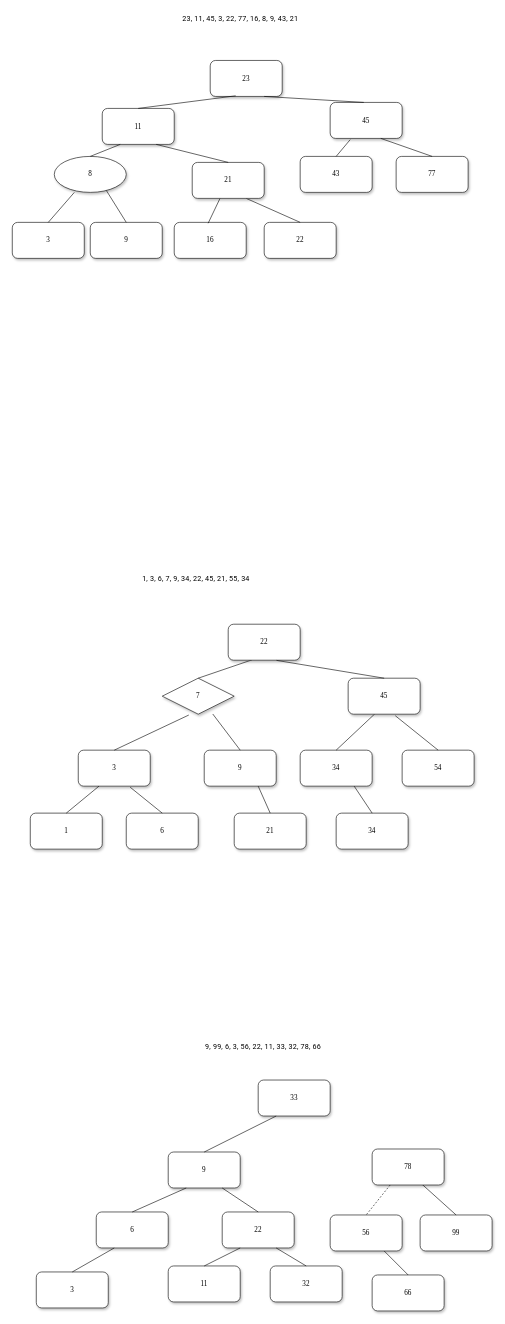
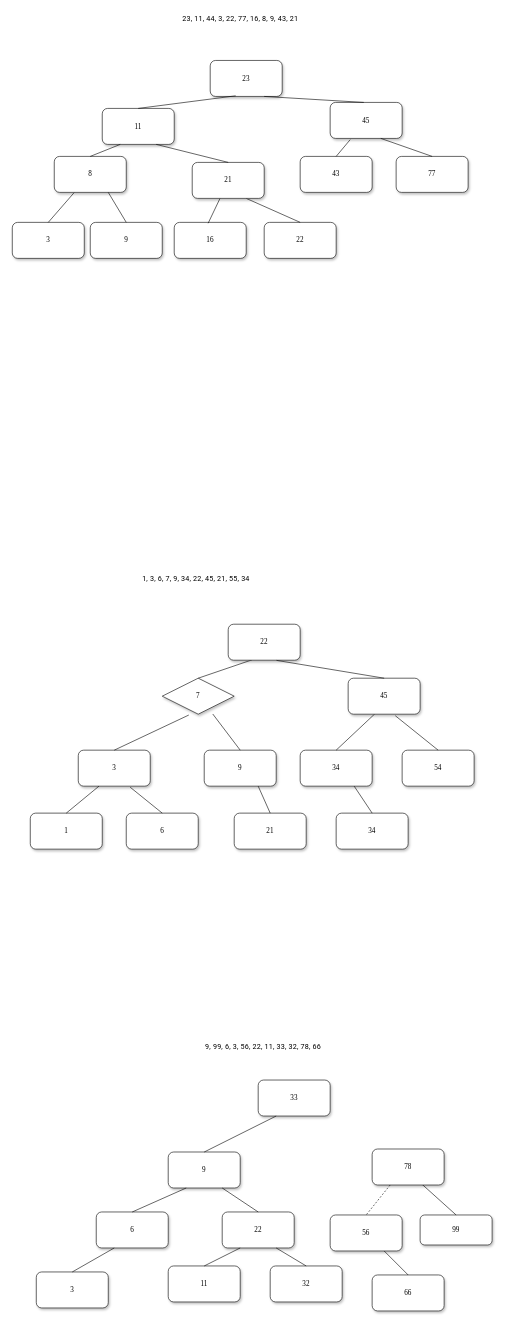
  <mxCell id="0" />
  <mxCell id="1" parent="0" />
- <mxCell id="2" value="&lt;span style=&quot;font-family: &amp;#34;roboto&amp;#34; , &amp;#34;arial&amp;#34; , sans-serif ; letter-spacing: 0.3px&quot;&gt;23, 11, 45, 3, 22, 77, 16, 8, 9, 43, 21&lt;/span&gt;" style="text;html=1;align=center;verticalAlign=middle;resizable=0;points=[];autosize=1;" vertex="1" parent="1"><mxGeometry x="290" y="20" width="220" height="20" as="geometry" /></mxCell>
+ <mxCell id="2" value="&lt;span style=&quot;font-family: &amp;#34;roboto&amp;#34; , &amp;#34;arial&amp;#34; , sans-serif ; letter-spacing: 0.3px&quot;&gt;23, 11, 44, 3, 22, 77, 16, 8, 9, 43, 21&lt;/span&gt;" style="text;html=1;align=center;verticalAlign=middle;resizable=0;points=[];autosize=1;" vertex="1" parent="1"><mxGeometry x="290" y="20" width="220" height="20" as="geometry" /></mxCell>
  <mxCell id="3" value="&lt;meta charset=&quot;utf-8&quot; style=&quot;&quot;&gt;&lt;span style=&quot;font-family: Roboto, Arial, sans-serif; font-size: 12px; font-style: normal; font-variant-ligatures: normal; font-variant-caps: normal; font-weight: 400; letter-spacing: 0.3px; orphans: 2; text-align: start; text-indent: 0px; text-transform: none; widows: 2; word-spacing: 0px; -webkit-text-stroke-width: 0px; text-decoration-style: initial; text-decoration-color: initial; float: none; display: inline !important;&quot;&gt;1, 3, 6, 7, 9, 34, 22, 45, 21, 55, 34&lt;/span&gt;" style="text;whiteSpace=wrap;html=1;" vertex="1" parent="1"><mxGeometry x="235" y="950" width="220" height="30" as="geometry" /></mxCell>
  <mxCell id="4" value="23" style="whiteSpace=wrap;html=1;rounded=1;shadow=1;labelBackgroundColor=none;strokeWidth=1;fontFamily=Verdana;fontSize=12;align=center;" vertex="1" parent="1"><mxGeometry x="350" y="100" width="120" height="60" as="geometry" /></mxCell>
  <mxCell id="5" value="&lt;meta charset=&quot;utf-8&quot; style=&quot;&quot;&gt;&lt;span style=&quot;font-family: Roboto, Arial, sans-serif; font-size: 12px; font-style: normal; font-variant-ligatures: normal; font-variant-caps: normal; font-weight: 400; letter-spacing: 0.3px; orphans: 2; text-align: start; text-indent: 0px; text-transform: none; widows: 2; word-spacing: 0px; -webkit-text-stroke-width: 0px; text-decoration-style: initial; text-decoration-color: initial; float: none; display: inline !important;&quot;&gt;9, 99, 6, 3, 56, 22, 11, 33, 32, 78, 66&lt;/span&gt;" style="text;whiteSpace=wrap;html=1;" vertex="1" parent="1"><mxGeometry x="340" y="1730" width="230" height="30" as="geometry" /></mxCell>
  <mxCell id="6" value="11" style="whiteSpace=wrap;html=1;rounded=1;shadow=1;labelBackgroundColor=none;strokeWidth=1;fontFamily=Verdana;fontSize=12;align=center;" vertex="1" parent="1"><mxGeometry x="170" y="180" width="120" height="60" as="geometry" /></mxCell>
  <mxCell id="7" value="45" style="whiteSpace=wrap;html=1;rounded=1;shadow=1;labelBackgroundColor=none;strokeWidth=1;fontFamily=Verdana;fontSize=12;align=center;" vertex="1" parent="1"><mxGeometry x="550" y="170" width="120" height="60" as="geometry" /></mxCell>
  <mxCell id="8" value="3" style="whiteSpace=wrap;html=1;rounded=1;shadow=1;labelBackgroundColor=none;strokeWidth=1;fontFamily=Verdana;fontSize=12;align=center;" vertex="1" parent="1"><mxGeometry x="20" y="370" width="120" height="60" as="geometry" /></mxCell>
  <mxCell id="9" value="22" style="whiteSpace=wrap;html=1;rounded=1;shadow=1;labelBackgroundColor=none;strokeWidth=1;fontFamily=Verdana;fontSize=12;align=center;" vertex="1" parent="1"><mxGeometry x="440" y="370" width="120" height="60" as="geometry" /></mxCell>
  <mxCell id="10" value="77" style="whiteSpace=wrap;html=1;rounded=1;shadow=1;labelBackgroundColor=none;strokeWidth=1;fontFamily=Verdana;fontSize=12;align=center;" vertex="1" parent="1"><mxGeometry x="660" y="260" width="120" height="60" as="geometry" /></mxCell>
  <mxCell id="11" value="16" style="whiteSpace=wrap;html=1;rounded=1;shadow=1;labelBackgroundColor=none;strokeWidth=1;fontFamily=Verdana;fontSize=12;align=center;" vertex="1" parent="1"><mxGeometry x="290" y="370" width="120" height="60" as="geometry" /></mxCell>
  <mxCell id="12" value="" style="endArrow=none;html=1;entryX=0.354;entryY=0.983;entryDx=0;entryDy=0;entryPerimeter=0;exitX=0.5;exitY=0;exitDx=0;exitDy=0;" edge="1" parent="1" source="6" target="4"><mxGeometry width="50" height="50" relative="1" as="geometry"><mxPoint x="350" y="320" as="sourcePoint" /><mxPoint x="400" y="270" as="targetPoint" /></mxGeometry></mxCell>
  <mxCell id="13" value="" style="endArrow=none;html=1;entryX=0.5;entryY=0;entryDx=0;entryDy=0;exitX=0.279;exitY=1;exitDx=0;exitDy=0;exitPerimeter=0;" edge="1" parent="1" source="18" target="8"><mxGeometry width="50" height="50" relative="1" as="geometry"><mxPoint x="310" y="190" as="sourcePoint" /><mxPoint x="372.48" y="168.98" as="targetPoint" /></mxGeometry></mxCell>
  <mxCell id="14" value="" style="endArrow=none;html=1;entryX=0.5;entryY=0;entryDx=0;entryDy=0;exitX=0.75;exitY=1;exitDx=0;exitDy=0;" edge="1" parent="1" source="24" target="9"><mxGeometry width="50" height="50" relative="1" as="geometry"><mxPoint x="280" y="250" as="sourcePoint" /><mxPoint x="230" y="280" as="targetPoint" /></mxGeometry></mxCell>
  <mxCell id="15" value="" style="endArrow=none;html=1;entryX=0.388;entryY=0.992;entryDx=0;entryDy=0;exitX=0.471;exitY=0.025;exitDx=0;exitDy=0;exitPerimeter=0;entryPerimeter=0;" edge="1" parent="1" source="11" target="24"><mxGeometry width="50" height="50" relative="1" as="geometry"><mxPoint x="340" y="250" as="sourcePoint" /><mxPoint x="380" y="280" as="targetPoint" /></mxGeometry></mxCell>
  <mxCell id="16" value="" style="endArrow=none;html=1;entryX=0.5;entryY=0;entryDx=0;entryDy=0;exitX=0.704;exitY=1;exitDx=0;exitDy=0;exitPerimeter=0;" edge="1" parent="1" source="7" target="10"><mxGeometry width="50" height="50" relative="1" as="geometry"><mxPoint x="336.52" y="381.5" as="sourcePoint" /><mxPoint x="380" y="340" as="targetPoint" /></mxGeometry></mxCell>
  <mxCell id="17" value="" style="endArrow=none;html=1;entryX=0.467;entryY=0;entryDx=0;entryDy=0;exitX=0.75;exitY=1;exitDx=0;exitDy=0;entryPerimeter=0;" edge="1" parent="1" source="4" target="7"><mxGeometry width="50" height="50" relative="1" as="geometry"><mxPoint x="480" y="250" as="sourcePoint" /><mxPoint x="560" y="280" as="targetPoint" /></mxGeometry></mxCell>
- <mxCell id="18" value="8" style="ellipse;whiteSpace=wrap;html=1;shadow=1;labelBackgroundColor=none;strokeWidth=1;fontFamily=Verdana;fontSize=12;align=center;" vertex="1" parent="1"><mxGeometry x="90" y="260" width="120" height="60" as="geometry" /></mxCell>
+ <mxCell id="18" value="8" style="whiteSpace=wrap;html=1;rounded=1;shadow=1;labelBackgroundColor=none;strokeWidth=1;fontFamily=Verdana;fontSize=12;align=center;" vertex="1" parent="1"><mxGeometry x="90" y="260" width="120" height="60" as="geometry" /></mxCell>
  <mxCell id="19" value="" style="endArrow=none;html=1;entryX=0.25;entryY=1;entryDx=0;entryDy=0;exitX=0.5;exitY=0;exitDx=0;exitDy=0;" edge="1" parent="1" source="18" target="6"><mxGeometry width="50" height="50" relative="1" as="geometry"><mxPoint x="336.52" y="381.5" as="sourcePoint" /><mxPoint x="360" y="340" as="targetPoint" /></mxGeometry></mxCell>
  <mxCell id="20" value="9" style="whiteSpace=wrap;html=1;rounded=1;shadow=1;labelBackgroundColor=none;strokeWidth=1;fontFamily=Verdana;fontSize=12;align=center;" vertex="1" parent="1"><mxGeometry x="150" y="370" width="120" height="60" as="geometry" /></mxCell>
  <mxCell id="21" value="" style="endArrow=none;html=1;entryX=0.5;entryY=0;entryDx=0;entryDy=0;exitX=0.75;exitY=1;exitDx=0;exitDy=0;" edge="1" parent="1" source="18" target="20"><mxGeometry width="50" height="50" relative="1" as="geometry"><mxPoint x="200" y="380" as="sourcePoint" /><mxPoint x="190" y="340" as="targetPoint" /></mxGeometry></mxCell>
  <mxCell id="22" value="43" style="whiteSpace=wrap;html=1;rounded=1;shadow=1;labelBackgroundColor=none;strokeWidth=1;fontFamily=Verdana;fontSize=12;align=center;" vertex="1" parent="1"><mxGeometry x="500" y="260" width="120" height="60" as="geometry" /></mxCell>
  <mxCell id="23" value="" style="endArrow=none;html=1;entryX=0.5;entryY=0;entryDx=0;entryDy=0;exitX=0.279;exitY=1.033;exitDx=0;exitDy=0;exitPerimeter=0;" edge="1" parent="1" source="7" target="22"><mxGeometry width="50" height="50" relative="1" as="geometry"><mxPoint x="654.48" y="240" as="sourcePoint" /><mxPoint x="730" y="270" as="targetPoint" /></mxGeometry></mxCell>
  <mxCell id="24" value="21" style="whiteSpace=wrap;html=1;rounded=1;shadow=1;labelBackgroundColor=none;strokeWidth=1;fontFamily=Verdana;fontSize=12;align=center;" vertex="1" parent="1"><mxGeometry x="320" y="270" width="120" height="60" as="geometry" /></mxCell>
  <mxCell id="25" value="" style="endArrow=none;html=1;entryX=0.5;entryY=0;entryDx=0;entryDy=0;exitX=0.75;exitY=1;exitDx=0;exitDy=0;" edge="1" parent="1" source="6" target="24"><mxGeometry width="50" height="50" relative="1" as="geometry"><mxPoint x="356.52" y="381.5" as="sourcePoint" /><mxPoint x="410" y="340" as="targetPoint" /></mxGeometry></mxCell>
  <mxCell id="26" value="1" style="whiteSpace=wrap;html=1;rounded=1;shadow=1;labelBackgroundColor=none;strokeWidth=1;fontFamily=Verdana;fontSize=12;align=center;" vertex="1" parent="1"><mxGeometry x="50" y="1355" width="120" height="60" as="geometry" /></mxCell>
  <mxCell id="27" value="3" style="whiteSpace=wrap;html=1;rounded=1;shadow=1;labelBackgroundColor=none;strokeWidth=1;fontFamily=Verdana;fontSize=12;align=center;" vertex="1" parent="1"><mxGeometry x="130" y="1250" width="120" height="60" as="geometry" /></mxCell>
  <mxCell id="28" value="6" style="whiteSpace=wrap;html=1;rounded=1;shadow=1;labelBackgroundColor=none;strokeWidth=1;fontFamily=Verdana;fontSize=12;align=center;" vertex="1" parent="1"><mxGeometry x="210" y="1355" width="120" height="60" as="geometry" /></mxCell>
  <mxCell id="29" value="9" style="whiteSpace=wrap;html=1;rounded=1;shadow=1;labelBackgroundColor=none;strokeWidth=1;fontFamily=Verdana;fontSize=12;align=center;" vertex="1" parent="1"><mxGeometry x="340" y="1250" width="120" height="60" as="geometry" /></mxCell>
  <mxCell id="30" value="" style="endArrow=none;html=1;entryX=0.288;entryY=1;entryDx=0;entryDy=0;entryPerimeter=0;exitX=0.5;exitY=0;exitDx=0;exitDy=0;" edge="1" parent="1" source="26" target="27"><mxGeometry width="50" height="50" relative="1" as="geometry"><mxPoint x="420" y="1110" as="sourcePoint" /><mxPoint x="470" y="1060" as="targetPoint" /></mxGeometry></mxCell>
  <mxCell id="31" value="7" style="rhombus;whiteSpace=wrap;html=1;shadow=1;labelBackgroundColor=none;strokeWidth=1;fontFamily=Verdana;fontSize=12;align=center;" vertex="1" parent="1"><mxGeometry x="270" y="1130" width="120" height="60" as="geometry" /></mxCell>
  <mxCell id="32" value="" style="endArrow=none;html=1;entryX=0.721;entryY=1.029;entryDx=0;entryDy=0;entryPerimeter=0;exitX=0.5;exitY=0;exitDx=0;exitDy=0;" edge="1" parent="1" source="28" target="27"><mxGeometry width="50" height="50" relative="1" as="geometry"><mxPoint x="300" y="1120" as="sourcePoint" /><mxPoint x="394.56" y="1070" as="targetPoint" /></mxGeometry></mxCell>
  <mxCell id="33" value="" style="endArrow=none;html=1;entryX=0.5;entryY=0;entryDx=0;entryDy=0;exitX=0.369;exitY=1.024;exitDx=0;exitDy=0;exitPerimeter=0;" edge="1" parent="1" source="31" target="27"><mxGeometry width="50" height="50" relative="1" as="geometry"><mxPoint x="540" y="1120" as="sourcePoint" /><mxPoint x="446.52" y="1071.74" as="targetPoint" /></mxGeometry></mxCell>
  <mxCell id="34" value="" style="endArrow=none;html=1;entryX=0.331;entryY=0.99;entryDx=0;entryDy=0;exitX=0.5;exitY=0;exitDx=0;exitDy=0;entryPerimeter=0;" edge="1" parent="1" source="31" target="37"><mxGeometry width="50" height="50" relative="1" as="geometry"><mxPoint x="524.28" y="1181.44" as="sourcePoint" /><mxPoint x="460" y="1225" as="targetPoint" /></mxGeometry></mxCell>
  <mxCell id="35" value="34" style="whiteSpace=wrap;html=1;rounded=1;shadow=1;labelBackgroundColor=none;strokeWidth=1;fontFamily=Verdana;fontSize=12;align=center;" vertex="1" parent="1"><mxGeometry x="500" y="1250" width="120" height="60" as="geometry" /></mxCell>
  <mxCell id="36" value="" style="endArrow=none;html=1;entryX=0.5;entryY=0;entryDx=0;entryDy=0;exitX=0.702;exitY=0.995;exitDx=0;exitDy=0;exitPerimeter=0;" edge="1" parent="1" source="31" target="29"><mxGeometry width="50" height="50" relative="1" as="geometry"><mxPoint x="562.56" y="1181.98" as="sourcePoint" /><mxPoint x="630" y="1220" as="targetPoint" /></mxGeometry></mxCell>
  <mxCell id="37" value="22" style="whiteSpace=wrap;html=1;rounded=1;shadow=1;labelBackgroundColor=none;strokeWidth=1;fontFamily=Verdana;fontSize=12;align=center;" vertex="1" parent="1"><mxGeometry x="380" y="1040" width="120" height="60" as="geometry" /></mxCell>
  <mxCell id="38" value="" style="endArrow=none;html=1;entryX=0.371;entryY=0.99;entryDx=0;entryDy=0;exitX=0.5;exitY=0;exitDx=0;exitDy=0;entryPerimeter=0;" edge="1" parent="1" source="35" target="39"><mxGeometry width="50" height="50" relative="1" as="geometry"><mxPoint x="710" y="1240" as="sourcePoint" /><mxPoint x="650" y="1160" as="targetPoint" /></mxGeometry></mxCell>
  <mxCell id="39" value="45" style="whiteSpace=wrap;html=1;rounded=1;shadow=1;labelBackgroundColor=none;strokeWidth=1;fontFamily=Verdana;fontSize=12;align=center;" vertex="1" parent="1"><mxGeometry x="580" y="1130" width="120" height="60" as="geometry" /></mxCell>
  <mxCell id="40" value="21" style="whiteSpace=wrap;html=1;rounded=1;shadow=1;labelBackgroundColor=none;strokeWidth=1;fontFamily=Verdana;fontSize=12;align=center;" vertex="1" parent="1"><mxGeometry x="390" y="1355" width="120" height="60" as="geometry" /></mxCell>
  <mxCell id="41" value="" style="endArrow=none;html=1;entryX=0.75;entryY=1;entryDx=0;entryDy=0;exitX=0.5;exitY=0;exitDx=0;exitDy=0;" edge="1" parent="1" source="40" target="29"><mxGeometry width="50" height="50" relative="1" as="geometry"><mxPoint x="650" y="1160" as="sourcePoint" /><mxPoint x="600" y="1240" as="targetPoint" /></mxGeometry></mxCell>
  <mxCell id="42" value="" style="endArrow=none;html=1;entryX=0.5;entryY=0;entryDx=0;entryDy=0;exitX=0.671;exitY=1.005;exitDx=0;exitDy=0;exitPerimeter=0;" edge="1" parent="1" source="37" target="39"><mxGeometry width="50" height="50" relative="1" as="geometry"><mxPoint x="650" y="1340" as="sourcePoint" /><mxPoint x="630" y="1300" as="targetPoint" /></mxGeometry></mxCell>
  <mxCell id="43" value="54" style="whiteSpace=wrap;html=1;rounded=1;shadow=1;labelBackgroundColor=none;strokeWidth=1;fontFamily=Verdana;fontSize=12;align=center;" vertex="1" parent="1"><mxGeometry x="670" y="1250" width="120" height="60" as="geometry" /></mxCell>
  <mxCell id="44" value="" style="endArrow=none;html=1;entryX=0.655;entryY=1.043;entryDx=0;entryDy=0;exitX=0.5;exitY=0;exitDx=0;exitDy=0;entryPerimeter=0;" edge="1" parent="1" source="43" target="39"><mxGeometry width="50" height="50" relative="1" as="geometry"><mxPoint x="800" y="1300" as="sourcePoint" /><mxPoint x="840" y="1340" as="targetPoint" /></mxGeometry></mxCell>
  <mxCell id="45" value="34" style="whiteSpace=wrap;html=1;rounded=1;shadow=1;labelBackgroundColor=none;strokeWidth=1;fontFamily=Verdana;fontSize=12;align=center;" vertex="1" parent="1"><mxGeometry x="560" y="1355" width="120" height="60" as="geometry" /></mxCell>
  <mxCell id="46" value="" style="endArrow=none;html=1;entryX=0.5;entryY=0;entryDx=0;entryDy=0;exitX=0.75;exitY=1;exitDx=0;exitDy=0;" edge="1" parent="1" source="35" target="45"><mxGeometry width="50" height="50" relative="1" as="geometry"><mxPoint x="740" y="1290" as="sourcePoint" /><mxPoint x="754.52" y="1249.4" as="targetPoint" /></mxGeometry></mxCell>
  <mxCell id="47" value="9" style="whiteSpace=wrap;html=1;rounded=1;shadow=1;labelBackgroundColor=none;strokeWidth=1;fontFamily=Verdana;fontSize=12;align=center;" vertex="1" parent="1"><mxGeometry x="280" y="1920" width="120" height="60" as="geometry" /></mxCell>
- <mxCell id="48" value="99" style="whiteSpace=wrap;html=1;rounded=1;shadow=1;labelBackgroundColor=none;strokeWidth=1;fontFamily=Verdana;fontSize=12;align=center;" vertex="1" parent="1"><mxGeometry x="700" y="2025" width="120" height="60" as="geometry" /></mxCell>
+ <mxCell id="48" value="99" style="whiteSpace=wrap;html=1;rounded=1;shadow=1;labelBackgroundColor=none;strokeWidth=1;fontFamily=Verdana;fontSize=12;align=center;" vertex="1" parent="1"><mxGeometry x="700" y="2025" width="120" height="50" as="geometry" /></mxCell>
  <mxCell id="49" value="6" style="whiteSpace=wrap;html=1;rounded=1;shadow=1;labelBackgroundColor=none;strokeWidth=1;fontFamily=Verdana;fontSize=12;align=center;" vertex="1" parent="1"><mxGeometry x="160" y="2020" width="120" height="60" as="geometry" /></mxCell>
  <mxCell id="50" value="3" style="whiteSpace=wrap;html=1;rounded=1;shadow=1;labelBackgroundColor=none;strokeWidth=1;fontFamily=Verdana;fontSize=12;align=center;" vertex="1" parent="1"><mxGeometry x="60" y="2120" width="120" height="60" as="geometry" /></mxCell>
  <mxCell id="51" value="56" style="whiteSpace=wrap;html=1;rounded=1;shadow=1;labelBackgroundColor=none;strokeWidth=1;fontFamily=Verdana;fontSize=12;align=center;" vertex="1" parent="1"><mxGeometry x="550" y="2025" width="120" height="60" as="geometry" /></mxCell>
  <mxCell id="52" value="22" style="whiteSpace=wrap;html=1;rounded=1;shadow=1;labelBackgroundColor=none;strokeWidth=1;fontFamily=Verdana;fontSize=12;align=center;" vertex="1" parent="1"><mxGeometry x="370" y="2020" width="120" height="60" as="geometry" /></mxCell>
  <mxCell id="53" value="11" style="whiteSpace=wrap;html=1;rounded=1;shadow=1;labelBackgroundColor=none;strokeWidth=1;fontFamily=Verdana;fontSize=12;align=center;" vertex="1" parent="1"><mxGeometry x="280" y="2110" width="120" height="60" as="geometry" /></mxCell>
  <mxCell id="54" value="33" style="whiteSpace=wrap;html=1;rounded=1;shadow=1;labelBackgroundColor=none;strokeWidth=1;fontFamily=Verdana;fontSize=12;align=center;" vertex="1" parent="1"><mxGeometry x="430" y="1800" width="120" height="60" as="geometry" /></mxCell>
  <mxCell id="55" value="" style="endArrow=none;html=1;entryX=0.25;entryY=1;entryDx=0;entryDy=0;exitX=0.5;exitY=0;exitDx=0;exitDy=0;" edge="1" parent="1" source="49" target="47"><mxGeometry width="50" height="50" relative="1" as="geometry"><mxPoint x="410" y="1930" as="sourcePoint" /><mxPoint x="390" y="1885" as="targetPoint" /></mxGeometry></mxCell>
  <mxCell id="56" value="" style="endArrow=none;html=1;entryX=0.25;entryY=1;entryDx=0;entryDy=0;exitX=0.5;exitY=0;exitDx=0;exitDy=0;" edge="1" parent="1" source="50" target="49"><mxGeometry width="50" height="50" relative="1" as="geometry"><mxPoint x="330" y="1920" as="sourcePoint" /><mxPoint x="420" y="1880" as="targetPoint" /></mxGeometry></mxCell>
  <mxCell id="57" value="" style="endArrow=none;html=1;entryX=0.5;entryY=0;entryDx=0;entryDy=0;exitX=0.25;exitY=1;exitDx=0;exitDy=0;" edge="1" parent="1" source="54" target="47"><mxGeometry width="50" height="50" relative="1" as="geometry"><mxPoint x="600" y="1920" as="sourcePoint" /><mxPoint x="480" y="1880" as="targetPoint" /></mxGeometry></mxCell>
  <mxCell id="58" value="" style="endArrow=none;html=1;entryX=0.5;entryY=0;entryDx=0;entryDy=0;exitX=0.25;exitY=1;exitDx=0;exitDy=0;" edge="1" parent="1" source="52" target="53"><mxGeometry width="50" height="50" relative="1" as="geometry"><mxPoint x="579" y="1982.34" as="sourcePoint" /><mxPoint x="510" y="2020" as="targetPoint" /></mxGeometry></mxCell>
  <mxCell id="59" value="" style="endArrow=none;html=1;entryX=0.5;entryY=0;entryDx=0;entryDy=0;exitX=0.75;exitY=1;exitDx=0;exitDy=0;" edge="1" parent="1" source="47" target="52"><mxGeometry width="50" height="50" relative="1" as="geometry"><mxPoint x="480" y="2080" as="sourcePoint" /><mxPoint x="410" y="2120" as="targetPoint" /></mxGeometry></mxCell>
  <mxCell id="60" value="" style="endArrow=none;html=1;entryX=0.5;entryY=0;entryDx=0;entryDy=0;exitX=0.69;exitY=0.975;exitDx=0;exitDy=0;exitPerimeter=0;" edge="1" parent="1" source="63" target="48"><mxGeometry width="50" height="50" relative="1" as="geometry"><mxPoint x="540" y="2080" as="sourcePoint" /><mxPoint x="590" y="2120" as="targetPoint" /></mxGeometry></mxCell>
  <mxCell id="61" value="32" style="whiteSpace=wrap;html=1;rounded=1;shadow=1;labelBackgroundColor=none;strokeWidth=1;fontFamily=Verdana;fontSize=12;align=center;" vertex="1" parent="1"><mxGeometry x="450" y="2110" width="120" height="60" as="geometry" /></mxCell>
  <mxCell id="62" value="" style="endArrow=none;html=1;entryX=0.75;entryY=1;entryDx=0;entryDy=0;exitX=0.5;exitY=0;exitDx=0;exitDy=0;" edge="1" parent="1" source="61" target="52"><mxGeometry width="50" height="50" relative="1" as="geometry"><mxPoint x="540" y="2080" as="sourcePoint" /><mxPoint x="590" y="2120" as="targetPoint" /></mxGeometry></mxCell>
  <mxCell id="63" value="78" style="whiteSpace=wrap;html=1;rounded=1;shadow=1;labelBackgroundColor=none;strokeWidth=1;fontFamily=Verdana;fontSize=12;align=center;" vertex="1" parent="1"><mxGeometry x="620" y="1915" width="120" height="60" as="geometry" /></mxCell>
  <mxCell id="64" value="" style="endArrow=none;html=1;entryX=0.5;entryY=0;entryDx=0;entryDy=0;exitX=0.25;exitY=1;exitDx=0;exitDy=0;dashed=1;" edge="1" parent="1" source="63" target="51"><mxGeometry width="50" height="50" relative="1" as="geometry"><mxPoint x="832.8" y="2068.5" as="sourcePoint" /><mxPoint x="890" y="2120" as="targetPoint" /></mxGeometry></mxCell>
  <mxCell id="65" value="66" style="whiteSpace=wrap;html=1;rounded=1;shadow=1;labelBackgroundColor=none;strokeWidth=1;fontFamily=Verdana;fontSize=12;align=center;" vertex="1" parent="1"><mxGeometry x="620" y="2125" width="120" height="60" as="geometry" /></mxCell>
  <mxCell id="66" value="" style="endArrow=none;html=1;entryX=0.75;entryY=1;entryDx=0;entryDy=0;exitX=0.5;exitY=0;exitDx=0;exitDy=0;" edge="1" parent="1" source="65" target="51"><mxGeometry width="50" height="50" relative="1" as="geometry"><mxPoint x="780" y="2070" as="sourcePoint" /><mxPoint x="740" y="2120" as="targetPoint" /></mxGeometry></mxCell>
